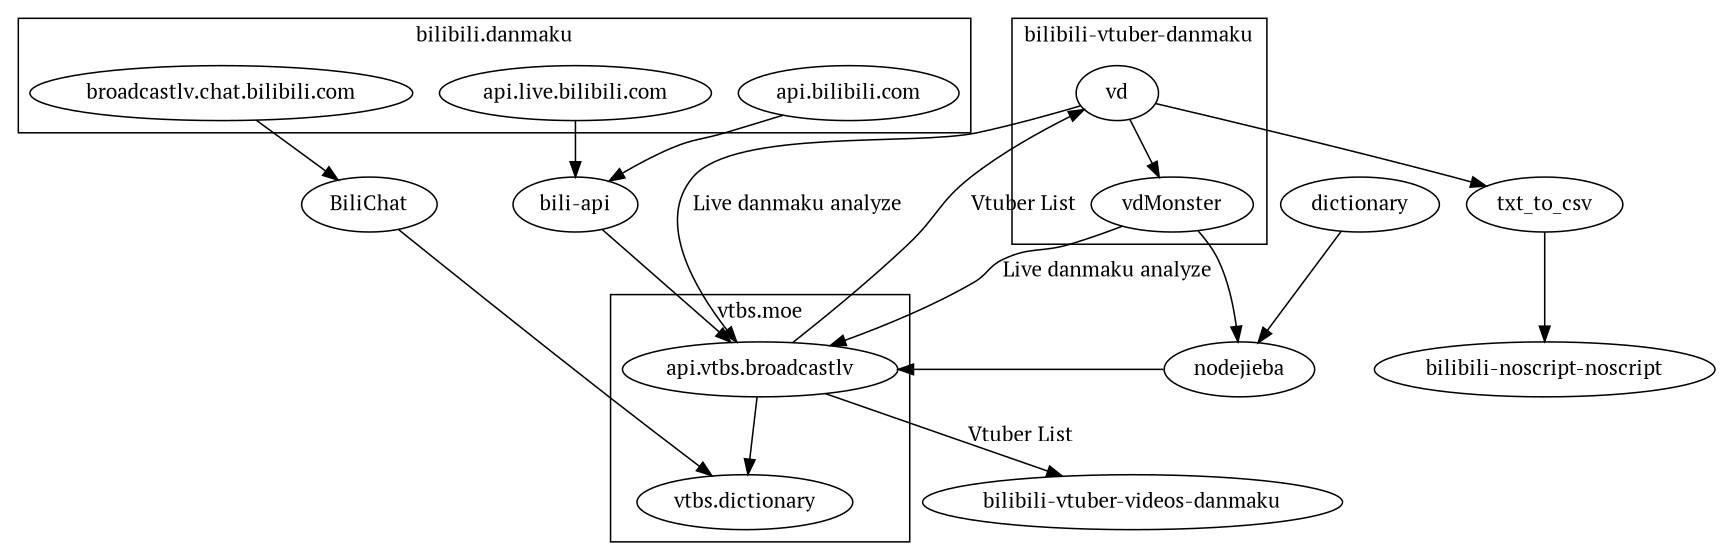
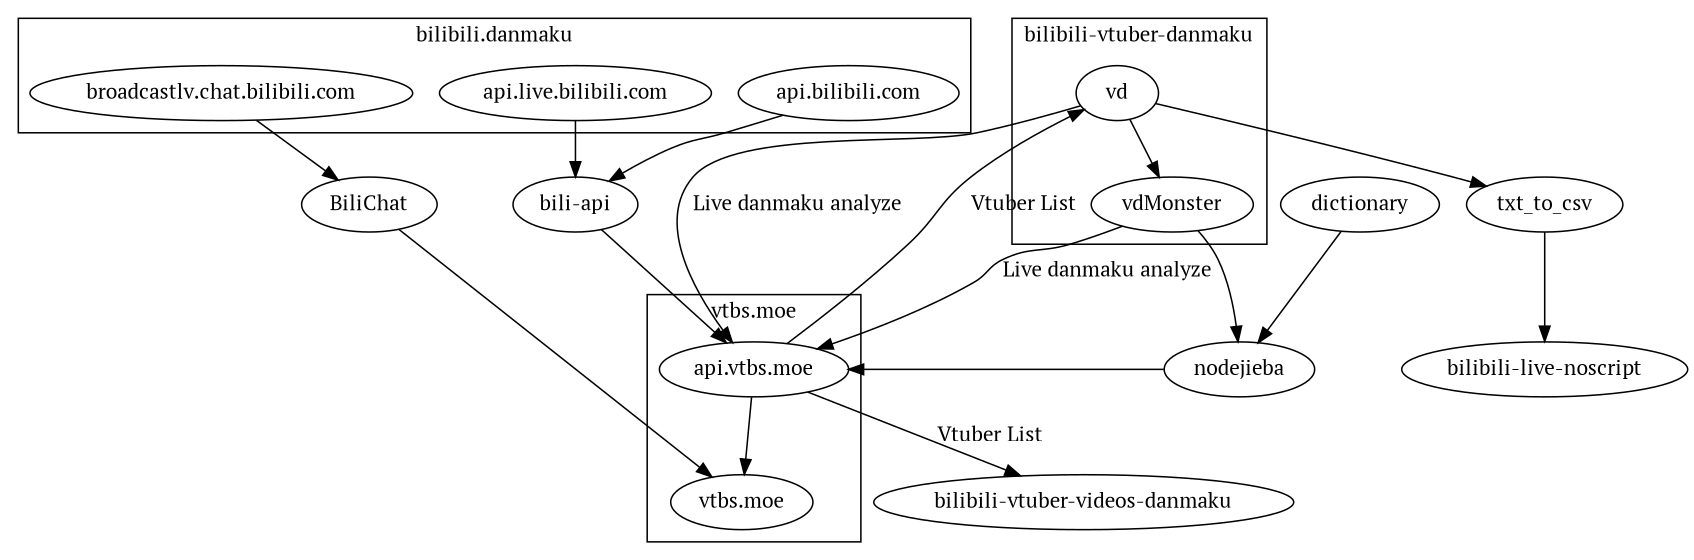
  digraph {
    fontname="PT Serif"
    node [fontname="PT Serif"]
    edge [fontname="PT Serif"]
    "api.bilibili.com"
    "api.live.bilibili.com"
    "broadcastlv.chat.bilibili.com"
-   "api.vtbs.moe" [label="api.vtbs.broadcastlv"]
-   "vtbs.moe" [label="vtbs.dictionary"]
+   "api.vtbs.moe"
+   "vtbs.moe"
    vd
    vdMonster
    "bili-api"
    BiliChat
    "bilibili-vtuber-videos-danmaku"
    txt_to_csv
    nodejieba
    dictionary
-   "bilibili-live-noscript" [label="bilibili-noscript-noscript"]
+   "bilibili-live-noscript"
    subgraph cluster_1 {
      label="bilibili.danmaku"
      "api.bilibili.com"
      "api.live.bilibili.com"
      "broadcastlv.chat.bilibili.com"
    }
    subgraph cluster_2 {
      label="vtbs.moe"
      "api.vtbs.moe"
      "vtbs.moe"
    }
    subgraph cluster_3 {
      label="bilibili-vtuber-danmaku"
      vd
      vdMonster
    }
    "api.bilibili.com" -> "bili-api"
    "api.live.bilibili.com" -> "bili-api"
    "broadcastlv.chat.bilibili.com" -> BiliChat
    "api.vtbs.moe" -> "vtbs.moe"
    "api.vtbs.moe" -> vd [label="Vtuber List"]
    "api.vtbs.moe" -> "bilibili-vtuber-videos-danmaku" [label="Vtuber List"]
    vd -> "api.vtbs.moe" [label="Live danmaku analyze"]
    vd -> vdMonster
    vd -> txt_to_csv
    vdMonster -> "api.vtbs.moe" [label="Live danmaku analyze"]
    vdMonster -> nodejieba
    "bili-api" -> "api.vtbs.moe"
    BiliChat -> "vtbs.moe"
    txt_to_csv -> "bilibili-live-noscript"
    nodejieba -> "api.vtbs.moe"
    dictionary -> nodejieba
  }
